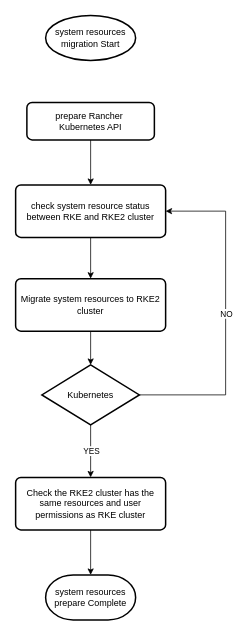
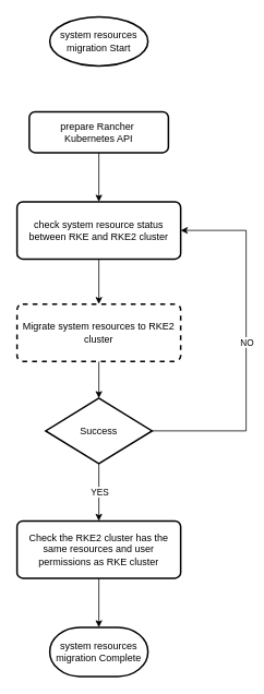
  <mxCell id="0" />
  <mxCell id="1" parent="0" />
  <mxCell id="2" value="" style="edgeStyle=orthogonalEdgeStyle;rounded=0;orthogonalLoop=1;jettySize=auto;html=1;" edge="1" parent="1" source="3" target="5"><mxGeometry relative="1" as="geometry" /></mxCell>
  <mxCell id="3" value="prepare Rancher&amp;nbsp;&lt;div&gt;Kubernetes API&lt;/div&gt;" style="rounded=1;whiteSpace=wrap;html=1;absoluteArcSize=1;arcSize=14;strokeWidth=2;" vertex="1" parent="1"><mxGeometry x="35" y="136" width="170" height="50" as="geometry" /></mxCell>
  <mxCell id="4" value="" style="edgeStyle=orthogonalEdgeStyle;rounded=0;orthogonalLoop=1;jettySize=auto;html=1;" edge="1" parent="1" source="5" target="7"><mxGeometry relative="1" as="geometry" /></mxCell>
  <mxCell id="5" value="check system resource status between RKE and RKE2 cluster" style="rounded=1;whiteSpace=wrap;html=1;absoluteArcSize=1;arcSize=14;strokeWidth=2;" vertex="1" parent="1"><mxGeometry x="20" y="246" width="200" height="70" as="geometry" /></mxCell>
  <mxCell id="6" value="" style="edgeStyle=orthogonalEdgeStyle;rounded=0;orthogonalLoop=1;jettySize=auto;html=1;" edge="1" parent="1" source="7" target="10"><mxGeometry relative="1" as="geometry" /></mxCell>
- <mxCell id="7" value="Migrate system resources to RKE2 cluster" style="rounded=1;whiteSpace=wrap;html=1;absoluteArcSize=1;arcSize=14;strokeWidth=2;" vertex="1" parent="1"><mxGeometry x="20" y="371" width="200" height="70" as="geometry" /></mxCell>
+ <mxCell id="7" value="Migrate system resources to RKE2 cluster" style="rounded=1;whiteSpace=wrap;html=1;absoluteArcSize=1;arcSize=14;strokeWidth=2;dashed=1;" vertex="1" parent="1"><mxGeometry x="20" y="371" width="200" height="70" as="geometry" /></mxCell>
  <mxCell id="8" value="" style="edgeStyle=orthogonalEdgeStyle;rounded=0;orthogonalLoop=1;jettySize=auto;html=1;" edge="1" parent="1" source="10" target="12"><mxGeometry relative="1" as="geometry" /></mxCell>
  <mxCell id="9" value="YES" style="edgeLabel;html=1;align=center;verticalAlign=middle;resizable=0;points=[];" vertex="1" connectable="0" parent="8"><mxGeometry x="-0.029" relative="1" as="geometry"><mxPoint as="offset" /></mxGeometry></mxCell>
- <mxCell id="10" value="Kubernetes" style="strokeWidth=2;html=1;shape=mxgraph.flowchart.decision;whiteSpace=wrap;" vertex="1" parent="1"><mxGeometry x="55" y="486" width="130" height="80" as="geometry" /></mxCell>
+ <mxCell id="10" value="Success" style="strokeWidth=2;html=1;shape=mxgraph.flowchart.decision;whiteSpace=wrap;" vertex="1" parent="1"><mxGeometry x="55" y="486" width="130" height="80" as="geometry" /></mxCell>
  <mxCell id="11" value="" style="edgeStyle=orthogonalEdgeStyle;rounded=0;orthogonalLoop=1;jettySize=auto;html=1;" edge="1" parent="1" source="12" target="13"><mxGeometry relative="1" as="geometry" /></mxCell>
  <mxCell id="12" value="Check the RKE2 cluster has the same resources and user permissions as RKE cluster" style="rounded=1;whiteSpace=wrap;html=1;absoluteArcSize=1;arcSize=14;strokeWidth=2;" vertex="1" parent="1"><mxGeometry x="20" y="636" width="200" height="70" as="geometry" /></mxCell>
- <mxCell id="13" value="system resources prepare Complete" style="strokeWidth=2;html=1;shape=mxgraph.flowchart.terminator;whiteSpace=wrap;" vertex="1" parent="1"><mxGeometry x="60" y="766" width="120" height="60" as="geometry" /></mxCell>
+ <mxCell id="13" value="system resources migration Complete" style="strokeWidth=2;html=1;shape=mxgraph.flowchart.terminator;whiteSpace=wrap;" vertex="1" parent="1"><mxGeometry x="60" y="766" width="120" height="60" as="geometry" /></mxCell>
  <mxCell id="14" value="system resources migration Start" style="strokeWidth=2;html=1;shape=mxgraph.flowchart.start_1;whiteSpace=wrap;" vertex="1" parent="1"><mxGeometry x="60" y="20" width="120" height="60" as="geometry" /></mxCell>
  <mxCell id="15" value="" style="endArrow=classic;html=1;rounded=0;exitX=1;exitY=0.5;exitDx=0;exitDy=0;exitPerimeter=0;entryX=1;entryY=0.5;entryDx=0;entryDy=0;" edge="1" parent="1" source="10" target="5"><mxGeometry width="50" height="50" relative="1" as="geometry"><mxPoint x="310" y="516" as="sourcePoint" /><mxPoint x="360" y="466" as="targetPoint" /><Array as="points"><mxPoint x="300" y="526" /><mxPoint x="300" y="281" /></Array></mxGeometry></mxCell>
  <mxCell id="16" value="NO" style="edgeLabel;html=1;align=center;verticalAlign=middle;resizable=0;points=[];" vertex="1" connectable="0" parent="15"><mxGeometry x="0.018" relative="1" as="geometry"><mxPoint as="offset" /></mxGeometry></mxCell>
